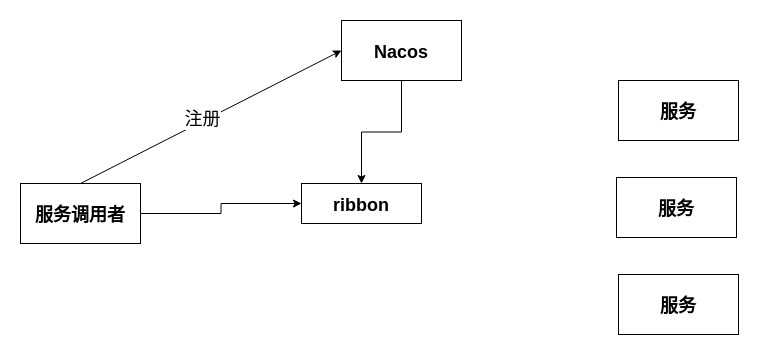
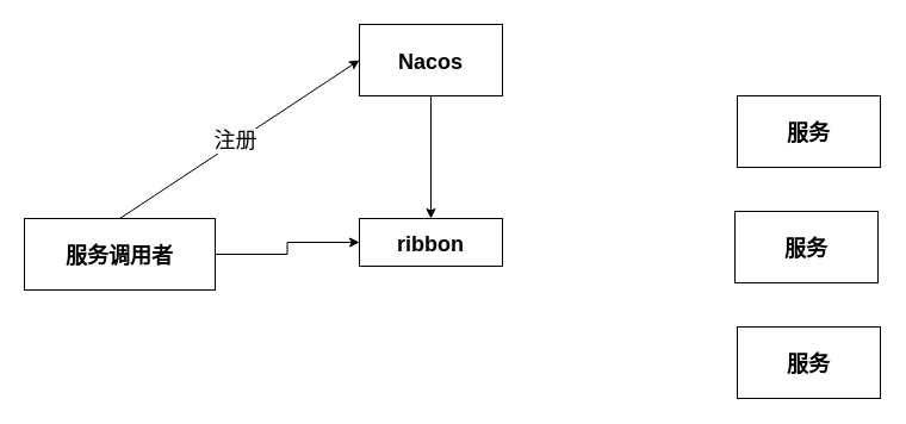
  <mxCell id="0" />
  <mxCell id="1" parent="0" />
  <mxCell id="2" style="edgeStyle=orthogonalEdgeStyle;rounded=0;orthogonalLoop=1;jettySize=auto;html=1;exitX=1;exitY=0.5;exitDx=0;exitDy=0;fontSize=18;" edge="1" parent="1" source="5" target="8"><mxGeometry relative="1" as="geometry" /></mxCell>
  <mxCell id="3" style="rounded=0;orthogonalLoop=1;jettySize=auto;html=1;exitX=0.5;exitY=0;exitDx=0;exitDy=0;entryX=0;entryY=0.5;entryDx=0;entryDy=0;fontSize=18;" edge="1" parent="1" source="5" target="7"><mxGeometry relative="1" as="geometry" /></mxCell>
  <mxCell id="4" value="注册" style="edgeLabel;html=1;align=center;verticalAlign=middle;resizable=0;points=[];fontSize=18;" vertex="1" connectable="0" parent="3"><mxGeometry x="-0.146" y="-1" relative="1" as="geometry"><mxPoint x="10" y="-9" as="offset" /></mxGeometry></mxCell>
- <mxCell id="5" value="&lt;h1&gt;&lt;span style=&quot;font-size: 18px;&quot;&gt;服务调用者&lt;/span&gt;&lt;/h1&gt;" style="rounded=0;whiteSpace=wrap;html=1;" vertex="1" parent="1"><mxGeometry x="20" y="183" width="120" height="60" as="geometry" /></mxCell>
+ <mxCell id="5" value="&lt;h1&gt;&lt;span style=&quot;font-size: 18px;&quot;&gt;服务调用者&lt;/span&gt;&lt;/h1&gt;" style="rounded=0;whiteSpace=wrap;html=1;" vertex="1" parent="1"><mxGeometry x="20" y="183" width="160" height="60" as="geometry" /></mxCell>
  <mxCell id="6" style="edgeStyle=orthogonalEdgeStyle;rounded=0;orthogonalLoop=1;jettySize=auto;html=1;exitX=0.5;exitY=1;exitDx=0;exitDy=0;fontSize=18;" edge="1" parent="1" source="7" target="8"><mxGeometry relative="1" as="geometry" /></mxCell>
- <mxCell id="7" value="&lt;h1&gt;&lt;span style=&quot;font-size: 18px;&quot;&gt;Nacos&lt;/span&gt;&lt;/h1&gt;" style="rounded=0;whiteSpace=wrap;html=1;" vertex="1" parent="1"><mxGeometry x="341" y="20" width="120" height="60" as="geometry" /></mxCell>
+ <mxCell id="7" value="&lt;h1&gt;&lt;span style=&quot;font-size: 18px;&quot;&gt;Nacos&lt;/span&gt;&lt;/h1&gt;" style="rounded=0;whiteSpace=wrap;html=1;" vertex="1" parent="1"><mxGeometry x="301" y="20" width="120" height="60" as="geometry" /></mxCell>
  <mxCell id="8" value="&lt;h1&gt;&lt;span style=&quot;font-size: 18px;&quot;&gt;ribbon&lt;/span&gt;&lt;/h1&gt;" style="rounded=0;whiteSpace=wrap;html=1;" vertex="1" parent="1"><mxGeometry x="301" y="183" width="120" height="40" as="geometry" /></mxCell>
  <mxCell id="9" value="&lt;h1&gt;&lt;span style=&quot;font-size: 18px;&quot;&gt;服务&lt;/span&gt;&lt;/h1&gt;" style="rounded=0;whiteSpace=wrap;html=1;" vertex="1" parent="1"><mxGeometry x="618" y="274" width="120" height="60" as="geometry" /></mxCell>
  <mxCell id="10" value="&lt;h1&gt;&lt;span style=&quot;font-size: 18px;&quot;&gt;服务&lt;/span&gt;&lt;/h1&gt;" style="rounded=0;whiteSpace=wrap;html=1;" vertex="1" parent="1"><mxGeometry x="616" y="177" width="120" height="60" as="geometry" /></mxCell>
  <mxCell id="11" value="&lt;h1&gt;&lt;span style=&quot;font-size: 18px;&quot;&gt;服务&lt;/span&gt;&lt;/h1&gt;" style="rounded=0;whiteSpace=wrap;html=1;" vertex="1" parent="1"><mxGeometry x="618" y="80" width="120" height="60" as="geometry" /></mxCell>
